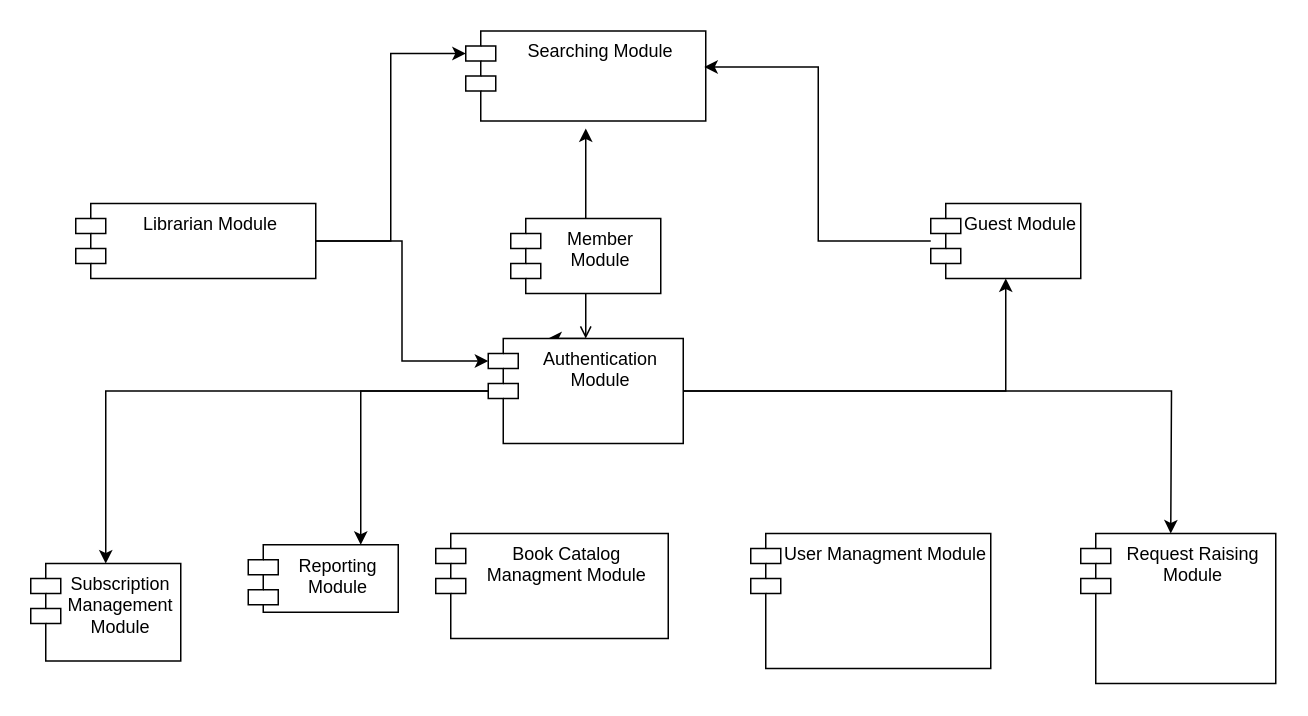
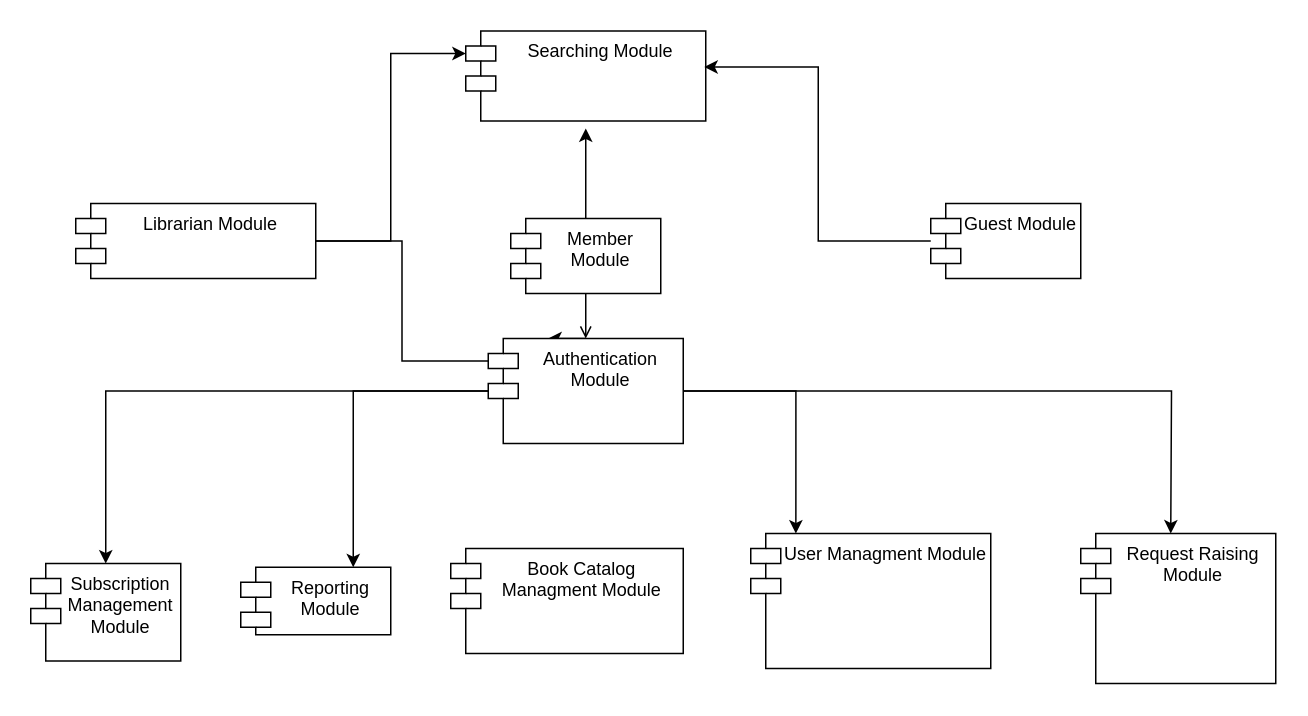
  <mxCell id="0" />
  <mxCell id="1" parent="0" />
- <mxCell id="2" value="Book Catalog Managment Module" style="shape=module;align=left;spacingLeft=20;align=center;verticalAlign=top;whiteSpace=wrap;html=1;" vertex="1" parent="1"><mxGeometry x="290" y="355" width="155" height="70" as="geometry" /></mxCell>
+ <mxCell id="2" value="Book Catalog Managment Module" style="shape=module;align=left;spacingLeft=20;align=center;verticalAlign=top;whiteSpace=wrap;html=1;" vertex="1" parent="1"><mxGeometry x="300" y="365" width="155" height="70" as="geometry" /></mxCell>
  <mxCell id="3" style="edgeStyle=orthogonalEdgeStyle;rounded=0;orthogonalLoop=1;jettySize=auto;html=1;" edge="1" parent="1" source="7" target="10"><mxGeometry relative="1" as="geometry" /></mxCell>
  <mxCell id="4" style="edgeStyle=orthogonalEdgeStyle;rounded=0;orthogonalLoop=1;jettySize=auto;html=1;entryX=0.75;entryY=0;entryDx=0;entryDy=0;" edge="1" parent="1" source="7" target="11"><mxGeometry relative="1" as="geometry" /></mxCell>
  <mxCell id="5" style="edgeStyle=orthogonalEdgeStyle;rounded=0;orthogonalLoop=1;jettySize=auto;html=1;exitX=0.5;exitY=0;exitDx=0;exitDy=0;" edge="1" parent="1" source="7"><mxGeometry relative="1" as="geometry"><mxPoint x="365" y="225" as="targetPoint" /></mxGeometry></mxCell>
  <mxCell id="6" style="edgeStyle=orthogonalEdgeStyle;rounded=0;orthogonalLoop=1;jettySize=auto;html=1;" edge="1" parent="1" source="7"><mxGeometry relative="1" as="geometry"><mxPoint x="780" y="355" as="targetPoint" /></mxGeometry></mxCell>
  <mxCell id="7" value="Authentication Module" style="shape=module;align=left;spacingLeft=20;align=center;verticalAlign=top;whiteSpace=wrap;html=1;" vertex="1" parent="1"><mxGeometry x="325" y="225" width="130" height="70" as="geometry" /></mxCell>
  <mxCell id="8" value="User Managment Module" style="shape=module;align=left;spacingLeft=20;align=center;verticalAlign=top;whiteSpace=wrap;html=1;" vertex="1" parent="1"><mxGeometry x="500" y="355" width="160" height="90" as="geometry" /></mxCell>
  <mxCell id="9" value="Searching Module&lt;br&gt;" style="shape=module;align=left;spacingLeft=20;align=center;verticalAlign=top;whiteSpace=wrap;html=1;" vertex="1" parent="1"><mxGeometry x="310" y="20" width="160" height="60" as="geometry" /></mxCell>
  <mxCell id="10" value="Subscription Management Module" style="shape=module;align=left;spacingLeft=20;align=center;verticalAlign=top;whiteSpace=wrap;html=1;" vertex="1" parent="1"><mxGeometry x="20" y="375" width="100" height="65" as="geometry" /></mxCell>
- <mxCell id="11" value="Reporting Module" style="shape=module;align=left;spacingLeft=20;align=center;verticalAlign=top;whiteSpace=wrap;html=1;" vertex="1" parent="1"><mxGeometry x="165" y="362.5" width="100" height="45" as="geometry" /></mxCell>
+ <mxCell id="11" value="Reporting Module" style="shape=module;align=left;spacingLeft=20;align=center;verticalAlign=top;whiteSpace=wrap;html=1;" vertex="1" parent="1"><mxGeometry x="160" y="377.5" width="100" height="45" as="geometry" /></mxCell>
  <mxCell id="12" value="Librarian Module" style="shape=module;align=left;spacingLeft=20;align=center;verticalAlign=top;whiteSpace=wrap;html=1;" vertex="1" parent="1"><mxGeometry x="50" y="135" width="160" height="50" as="geometry" /></mxCell>
  <mxCell id="13" style="edgeStyle=orthogonalEdgeStyle;rounded=0;orthogonalLoop=1;jettySize=auto;html=1;" edge="1" parent="1" source="15"><mxGeometry relative="1" as="geometry"><mxPoint x="390" y="85" as="targetPoint" /></mxGeometry></mxCell>
  <mxCell id="14" value="" style="edgeStyle=orthogonalEdgeStyle;rounded=0;orthogonalLoop=1;jettySize=auto;html=1;endArrow=open;" edge="1" parent="1" source="15" target="7"><mxGeometry relative="1" as="geometry" /></mxCell>
  <mxCell id="15" value="Member Module" style="shape=module;align=left;spacingLeft=20;align=center;verticalAlign=top;whiteSpace=wrap;html=1;" vertex="1" parent="1"><mxGeometry x="340" y="145" width="100" height="50" as="geometry" /></mxCell>
  <mxCell id="16" value="Guest Module" style="shape=module;align=left;spacingLeft=20;align=center;verticalAlign=top;whiteSpace=wrap;html=1;" vertex="1" parent="1"><mxGeometry x="620" y="135" width="100" height="50" as="geometry" /></mxCell>
  <mxCell id="17" style="edgeStyle=orthogonalEdgeStyle;rounded=0;orthogonalLoop=1;jettySize=auto;html=1;entryX=0.994;entryY=0.4;entryDx=0;entryDy=0;entryPerimeter=0;" edge="1" parent="1" source="16" target="9"><mxGeometry relative="1" as="geometry" /></mxCell>
- <mxCell id="18" style="edgeStyle=orthogonalEdgeStyle;rounded=0;orthogonalLoop=1;jettySize=auto;html=1;" edge="1" parent="1" source="7" target="16"><mxGeometry relative="1" as="geometry" /></mxCell>
+ <mxCell id="18" style="edgeStyle=orthogonalEdgeStyle;rounded=0;orthogonalLoop=1;jettySize=auto;html=1;entryX=0.188;entryY=0;entryDx=0;entryDy=0;entryPerimeter=0;" edge="1" parent="1" source="7" target="8"><mxGeometry relative="1" as="geometry" /></mxCell>
  <mxCell id="19" style="edgeStyle=orthogonalEdgeStyle;rounded=0;orthogonalLoop=1;jettySize=auto;html=1;entryX=0;entryY=0;entryDx=0;entryDy=15;entryPerimeter=0;" edge="1" parent="1" source="12" target="9"><mxGeometry relative="1" as="geometry" /></mxCell>
- <mxCell id="20" style="edgeStyle=orthogonalEdgeStyle;rounded=0;orthogonalLoop=1;jettySize=auto;html=1;entryX=0;entryY=0;entryDx=0;entryDy=15;entryPerimeter=0;" edge="1" parent="1" source="12" target="7"><mxGeometry relative="1" as="geometry" /></mxCell>
+ <mxCell id="20" style="edgeStyle=orthogonalEdgeStyle;rounded=0;orthogonalLoop=1;jettySize=auto;html=1;entryX=0;entryY=0;entryDx=0;entryDy=15;entryPerimeter=0;endArrow=none;" edge="1" parent="1" source="12" target="7"><mxGeometry relative="1" as="geometry" /></mxCell>
  <mxCell id="21" value="Request Raising Module" style="shape=module;align=left;spacingLeft=20;align=center;verticalAlign=top;whiteSpace=wrap;html=1;" vertex="1" parent="1"><mxGeometry x="720" y="355" width="130" height="100" as="geometry" /></mxCell>
